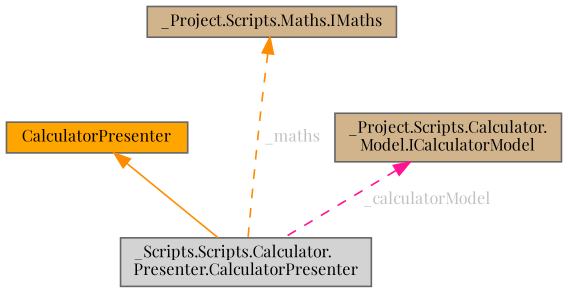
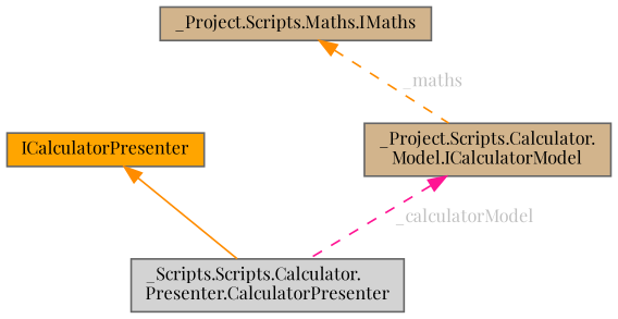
  digraph {
    fontname="Playfair Display"
    rankdir=TB
    node [color=gray40 fillcolor=tan fontname="Playfair Display" fontsize=10 shape=box style=filled]
    edge [color=darkorange dir=back fontname="Playfair Display" fontsize=10 labelfontname=Helvetica labelfontsize=10 style=dashed fontcolor=grey]
    n1 [fillcolor=lightgrey fontcolor=black height=0.2 label="_Scripts.Scripts.Calculator.\lPresenter.CalculatorPresenter" width=0.4]
-   n2 [fillcolor=orange height=0.2 label=CalculatorPresenter width=0.4]
+   n2 [fillcolor=orange height=0.2 label=ICalculatorPresenter width=0.4]
    n3 [height=0.2 label="_Project.Scripts.Calculator.\lModel.ICalculatorModel" width=0.4]
    n4 [height=0.2 label="_Project.Scripts.Maths.IMaths" width=0.4]
    n2 -> n1 [style=solid fontcolor=""]
    n3 -> n1 [color=deeppink label=" _calculatorModel"]
-   n4 -> n1 [label=" _maths"]
+   n4 -> n3 [label=" _maths"]
  }
